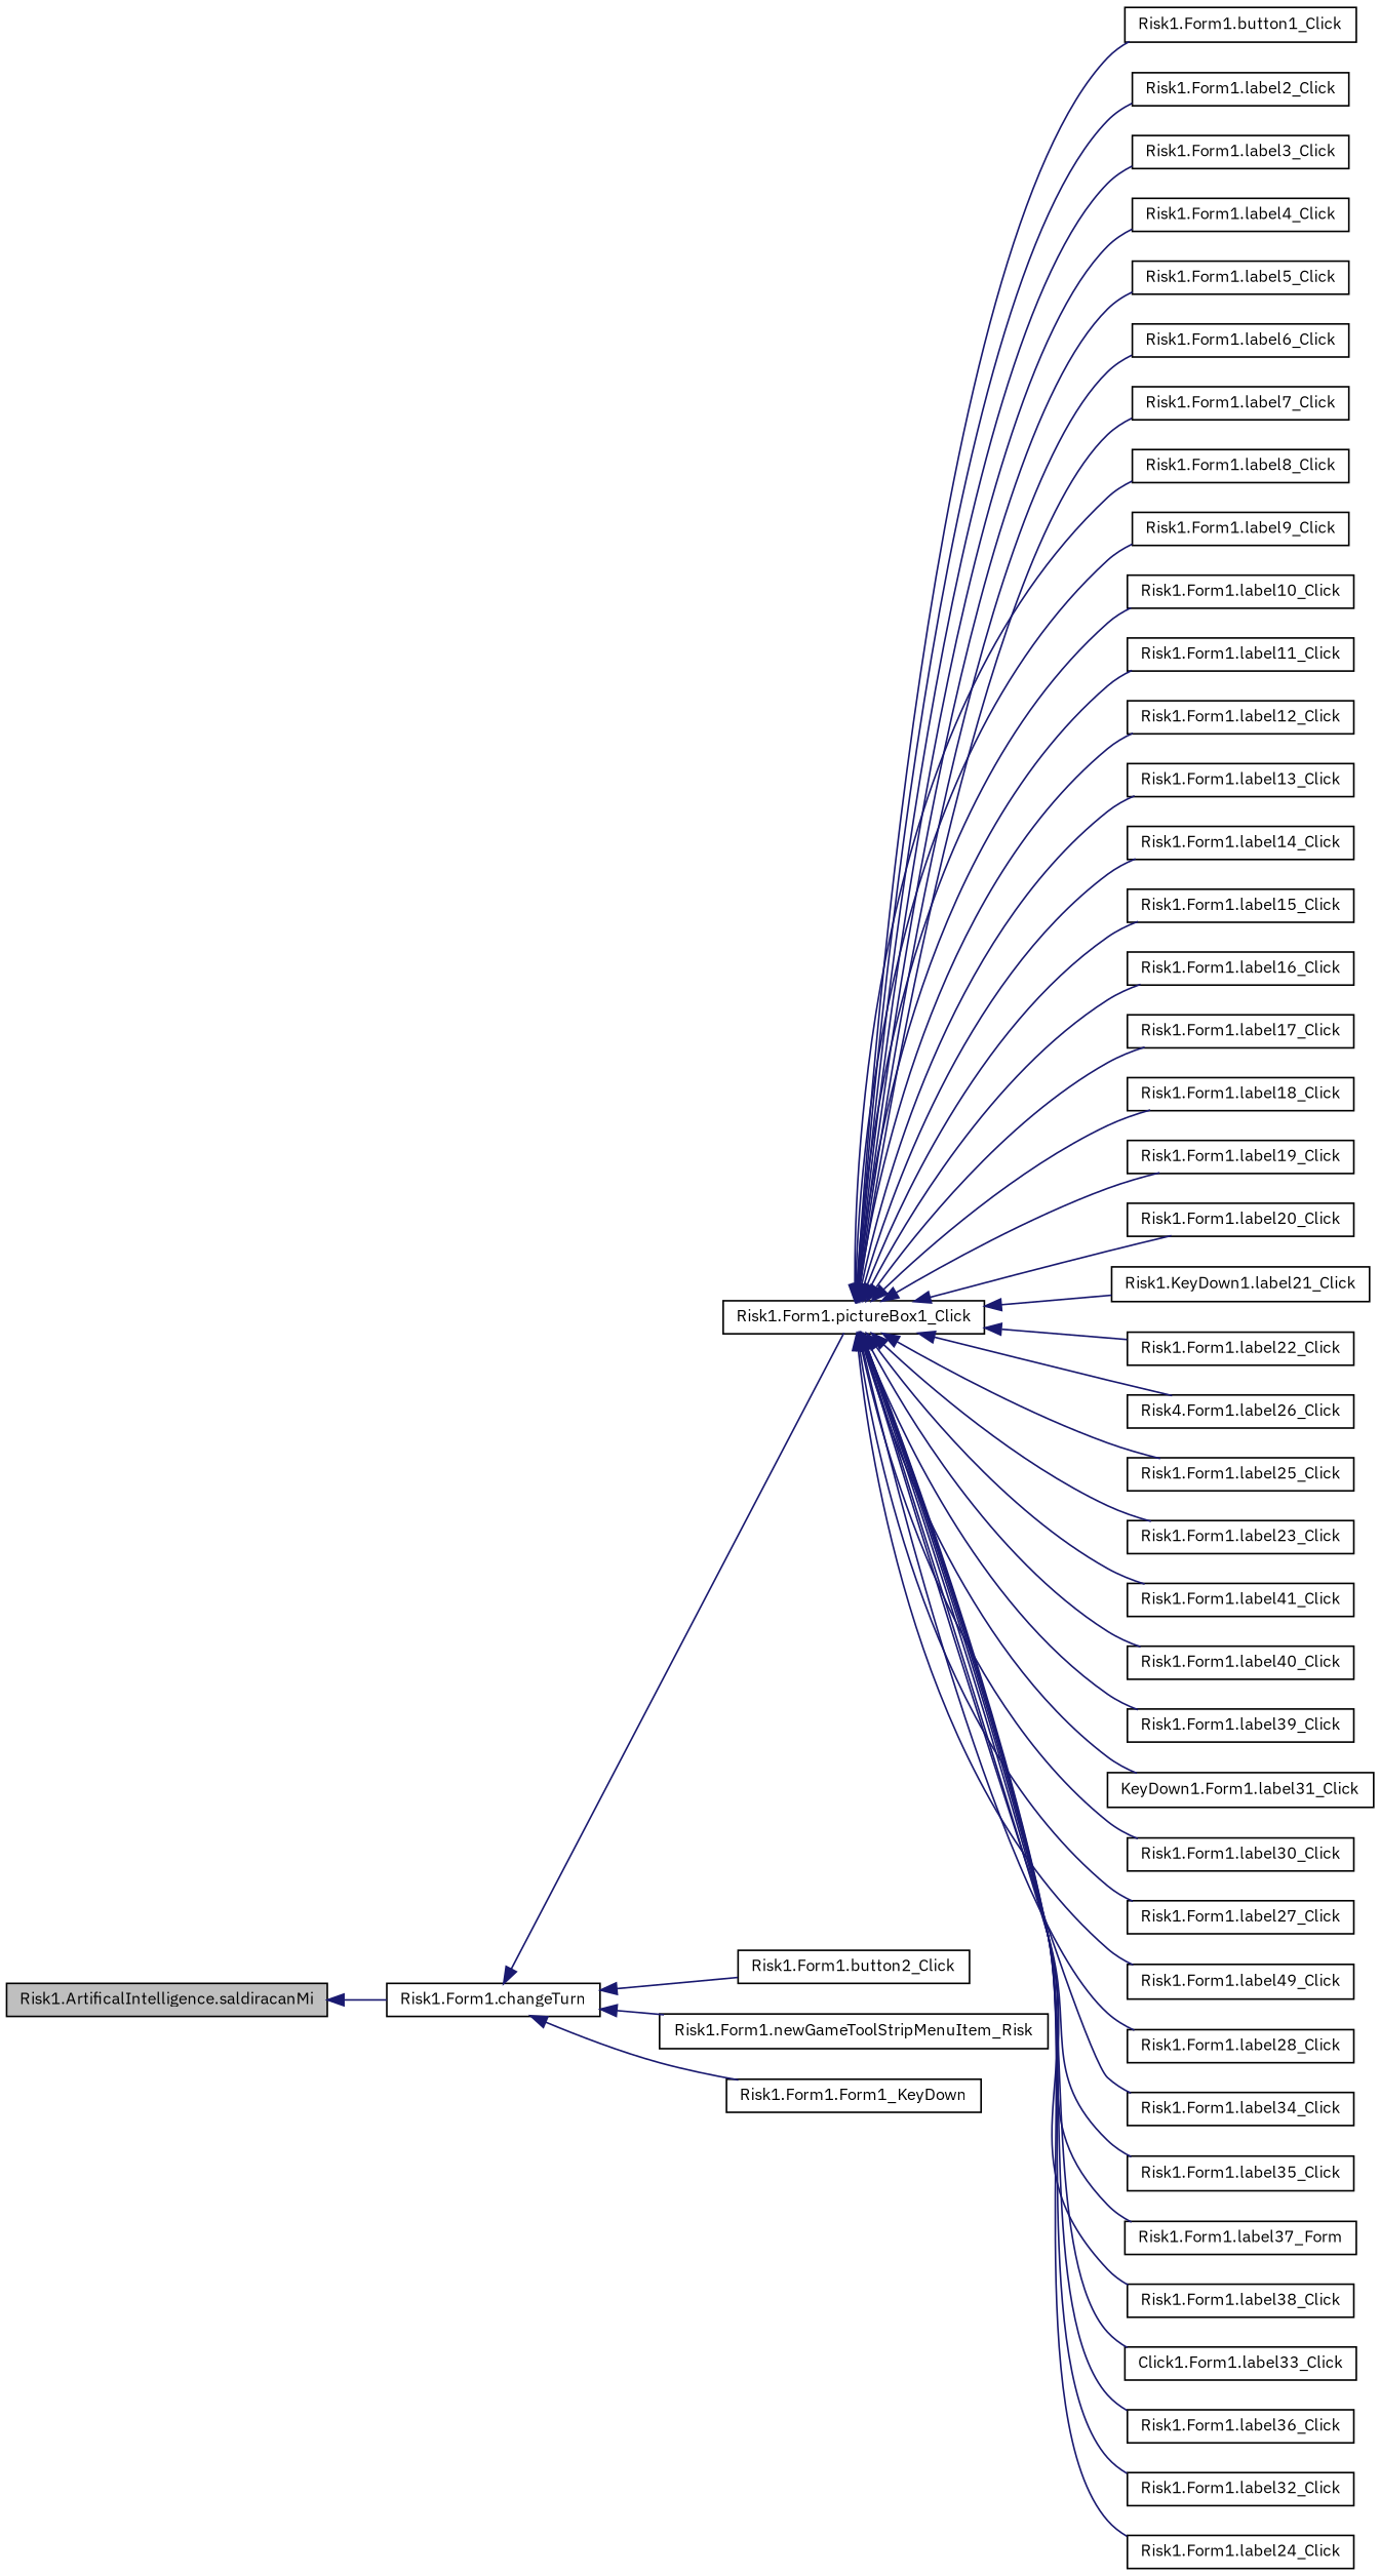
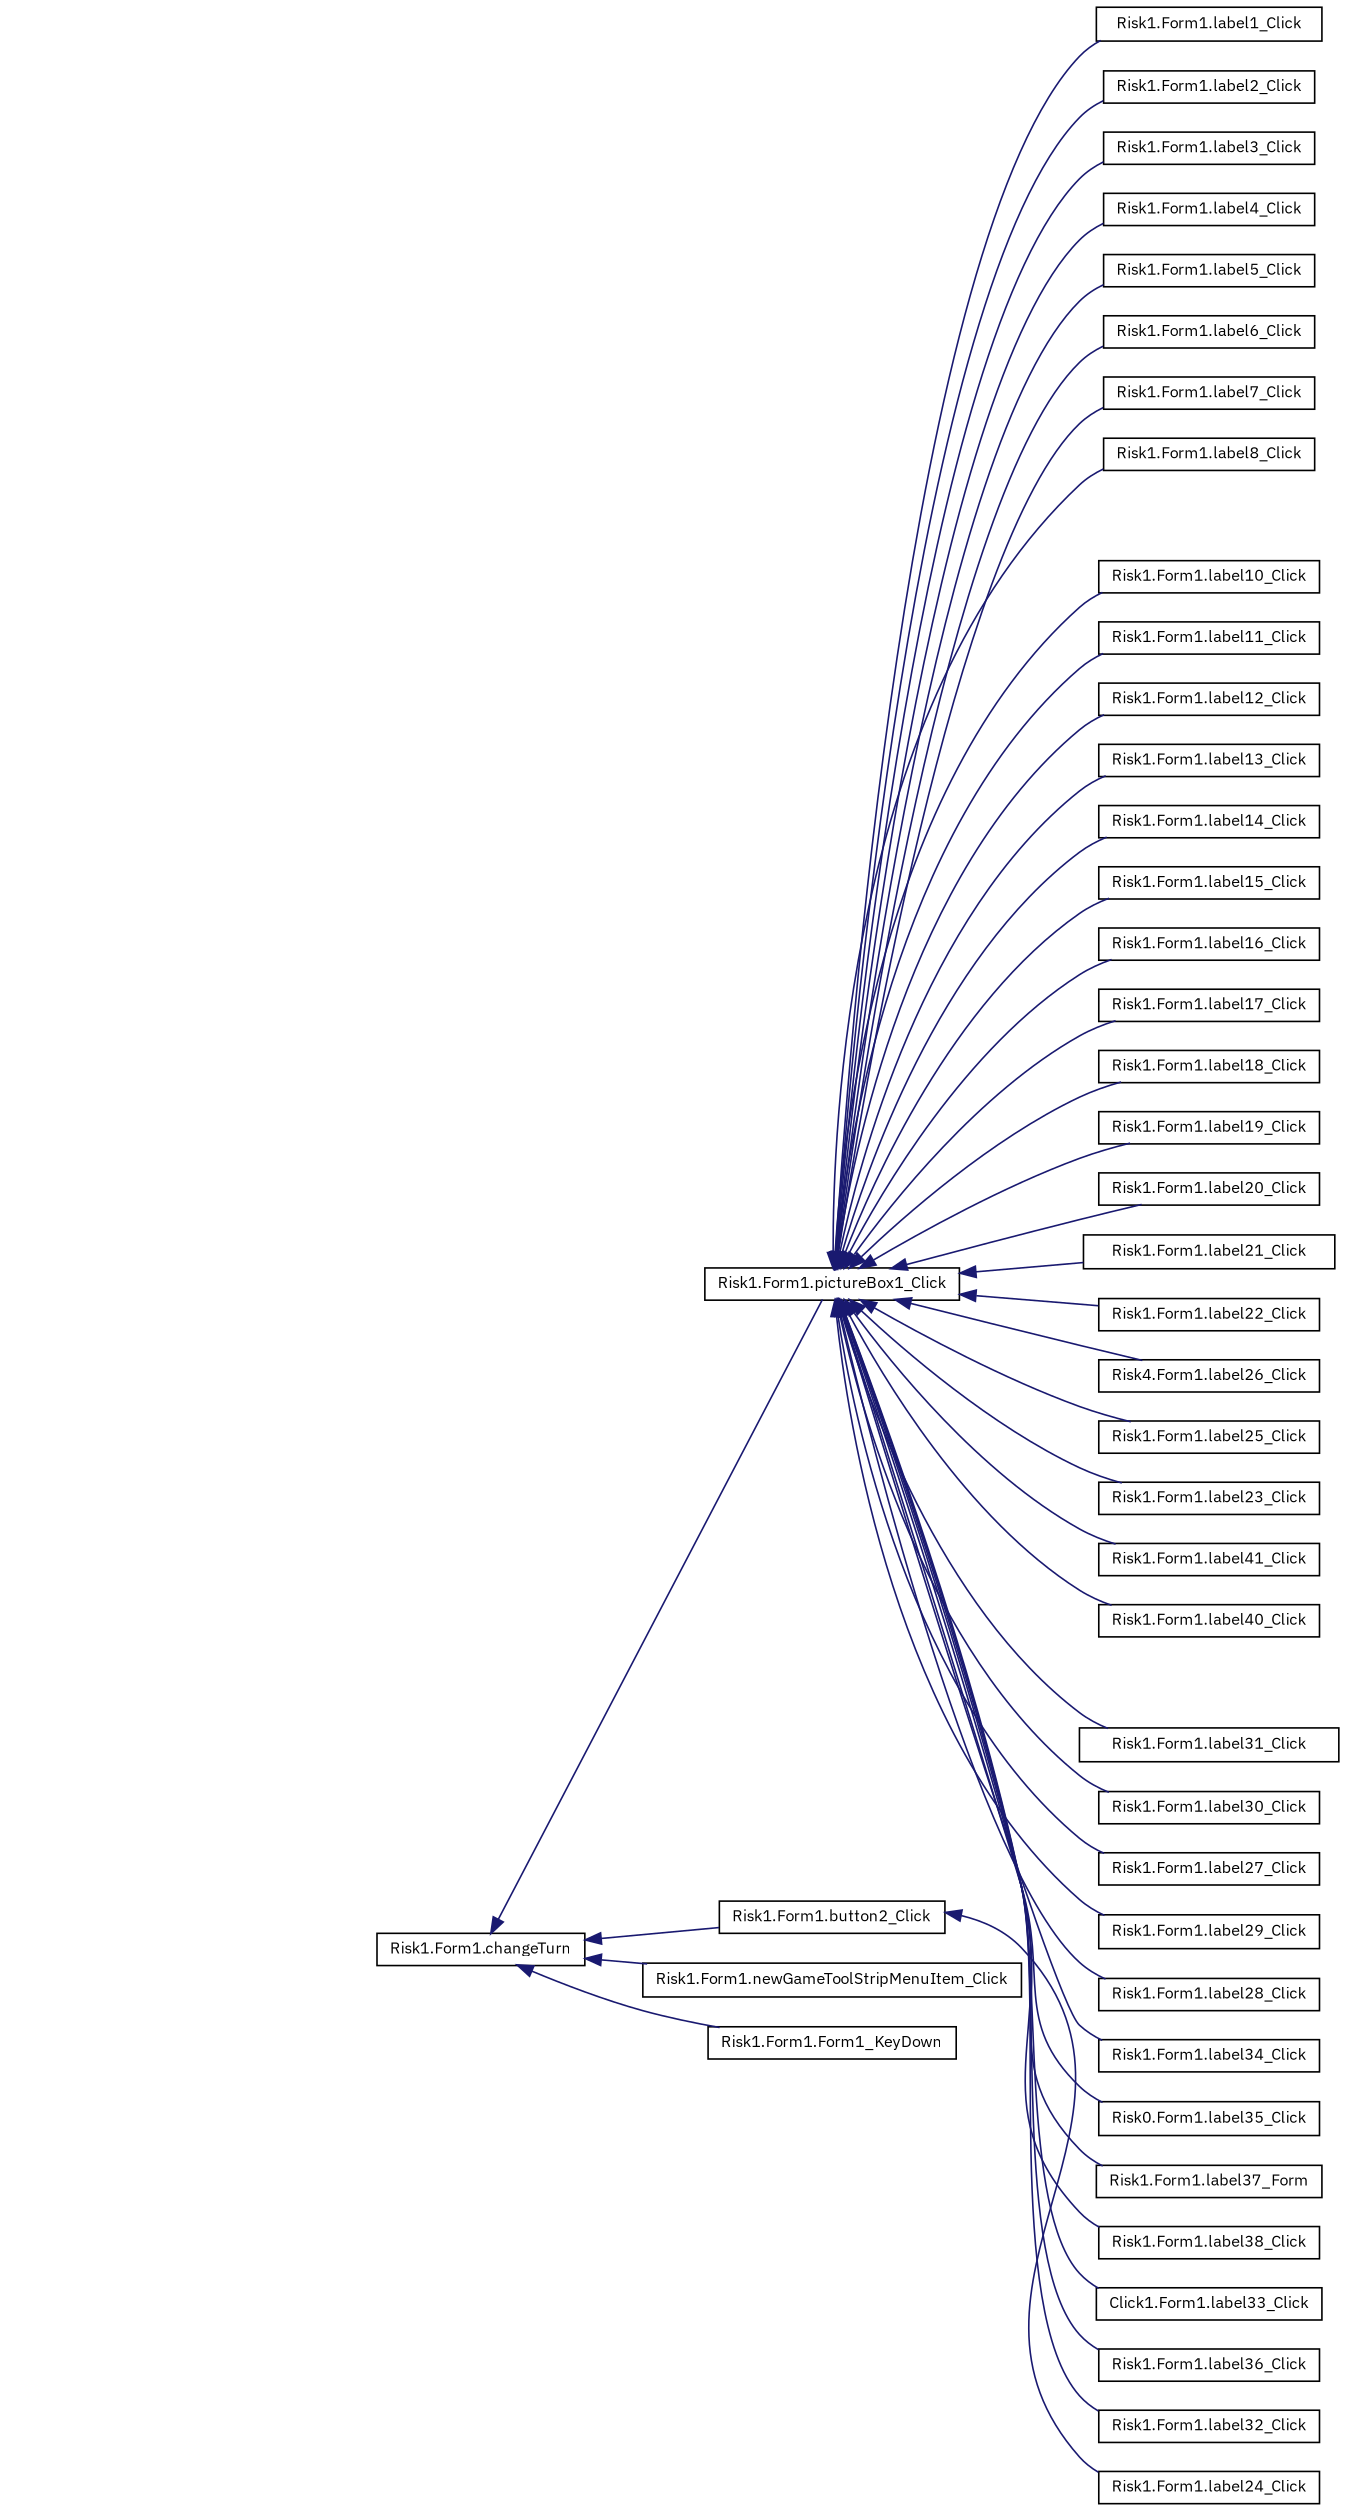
  digraph {
    fontname="IBM Plex Sans"
    rankdir=LR
    node [color=black fontname="IBM Plex Sans" fontsize=10 shape=record]
    edge [color=midnightblue dir=back fontname="IBM Plex Sans" fontsize=10 labelfontname=FreeSans labelfontsize=10 style=solid]
-   n1 [fillcolor=grey75 fontcolor=black height=0.2 label="Risk1.ArtificalIntelligence.saldiracanMi" style=filled width=0.4]
    n2 [height=0.2 label="Risk1.Form1.changeTurn" width=0.4]
    n3 [height=0.2 label="Risk1.Form1.pictureBox1_Click" width=0.4]
    n4 [height=0.2 label="Risk1.Form1.button2_Click" width=0.4]
-   n5 [height=0.2 label="Risk1.Form1.newGameToolStripMenuItem_Risk" width=0.4]
+   n5 [height=0.2 label="Risk1.Form1.newGameToolStripMenuItem_Click" width=0.4]
    n6 [height=0.2 label="Risk1.Form1.Form1_KeyDown" width=0.4]
-   n7 [height=0.2 label="Risk1.Form1.button1_Click" width=0.4]
+   n7 [height=0.2 label="Risk1.Form1.label1_Click" width=0.4]
    n8 [height=0.2 label="Risk1.Form1.label2_Click" width=0.4]
    n9 [height=0.2 label="Risk1.Form1.label3_Click" width=0.4]
    n10 [height=0.2 label="Risk1.Form1.label4_Click" width=0.4]
    n11 [height=0.2 label="Risk1.Form1.label5_Click" width=0.4]
    n12 [height=0.2 label="Risk1.Form1.label6_Click" width=0.4]
    n13 [height=0.2 label="Risk1.Form1.label7_Click" width=0.4]
    n14 [height=0.2 label="Risk1.Form1.label8_Click" width=0.4]
-   n15 [height=0.2 label="Risk1.Form1.label9_Click" width=0.4]
    n16 [height=0.2 label="Risk1.Form1.label10_Click" width=0.4]
    n17 [height=0.2 label="Risk1.Form1.label11_Click" width=0.4]
    n18 [height=0.2 label="Risk1.Form1.label12_Click" width=0.4]
    n19 [height=0.2 label="Risk1.Form1.label13_Click" width=0.4]
    n20 [height=0.2 label="Risk1.Form1.label14_Click" width=0.4]
    n21 [height=0.2 label="Risk1.Form1.label15_Click" width=0.4]
    n22 [height=0.2 label="Risk1.Form1.label16_Click" width=0.4]
    n23 [height=0.2 label="Risk1.Form1.label17_Click" width=0.4]
    n24 [height=0.2 label="Risk1.Form1.label18_Click" width=0.4]
    n25 [height=0.2 label="Risk1.Form1.label19_Click" width=0.4]
    n26 [height=0.2 label="Risk1.Form1.label20_Click" width=0.4]
-   n27 [height=0.2 label="Risk1.KeyDown1.label21_Click" width=0.4]
+   n27 [height=0.2 label="Risk1.Form1.label21_Click" width=0.4]
    n28 [height=0.2 label="Risk1.Form1.label22_Click" width=0.4]
    n29 [height=0.2 label="Risk4.Form1.label26_Click" width=0.4]
    n30 [height=0.2 label="Risk1.Form1.label25_Click" width=0.4]
    n31 [height=0.2 label="Risk1.Form1.label24_Click" width=0.4]
    n32 [height=0.2 label="Risk1.Form1.label23_Click" width=0.4]
    n33 [height=0.2 label="Risk1.Form1.label41_Click" width=0.4]
    n34 [height=0.2 label="Risk1.Form1.label40_Click" width=0.4]
-   n35 [height=0.2 label="Risk1.Form1.label39_Click" width=0.4]
-   n36 [height=0.2 label="KeyDown1.Form1.label31_Click" width=0.4]
+   n36 [height=0.2 label="Risk1.Form1.label31_Click" width=0.4]
    n37 [height=0.2 label="Risk1.Form1.label30_Click" width=0.4]
    n38 [height=0.2 label="Risk1.Form1.label27_Click" width=0.4]
-   n39 [height=0.2 label="Risk1.Form1.label49_Click" width=0.4]
+   n39 [height=0.2 label="Risk1.Form1.label29_Click" width=0.4]
    n40 [height=0.2 label="Risk1.Form1.label28_Click" width=0.4]
    n41 [height=0.2 label="Risk1.Form1.label34_Click" width=0.4]
-   n42 [height=0.2 label="Risk1.Form1.label35_Click" width=0.4]
+   n42 [height=0.2 label="Risk0.Form1.label35_Click" width=0.4]
    n43 [height=0.2 label="Risk1.Form1.label37_Form" width=0.4]
    n44 [height=0.2 label="Risk1.Form1.label38_Click" width=0.4]
    n45 [height=0.2 label="Click1.Form1.label33_Click" width=0.4]
    n46 [height=0.2 label="Risk1.Form1.label36_Click" width=0.4]
    n47 [height=0.2 label="Risk1.Form1.label32_Click" width=0.4]
-   n1 -> n2
    n2 -> n3
    n2 -> n4
    n2 -> n5
    n2 -> n6
    n3 -> n7
    n3 -> n8
    n3 -> n9
    n3 -> n10
    n3 -> n11
    n3 -> n12
    n3 -> n13
    n3 -> n14
-   n3 -> n15
    n3 -> n16
    n3 -> n17
    n3 -> n18
    n3 -> n19
    n3 -> n20
    n3 -> n21
    n3 -> n22
    n3 -> n23
    n3 -> n24
    n3 -> n25
    n3 -> n26
    n3 -> n27
    n3 -> n28
    n3 -> n29
    n3 -> n30
-   n3 -> n31
+   n4 -> n31
    n3 -> n32
    n3 -> n33
    n3 -> n34
-   n3 -> n35
    n3 -> n36
    n3 -> n37
    n3 -> n38
    n3 -> n39
    n3 -> n40
    n3 -> n41
    n3 -> n42
    n3 -> n43
    n3 -> n44
    n3 -> n45
    n3 -> n46
    n3 -> n47
  }
